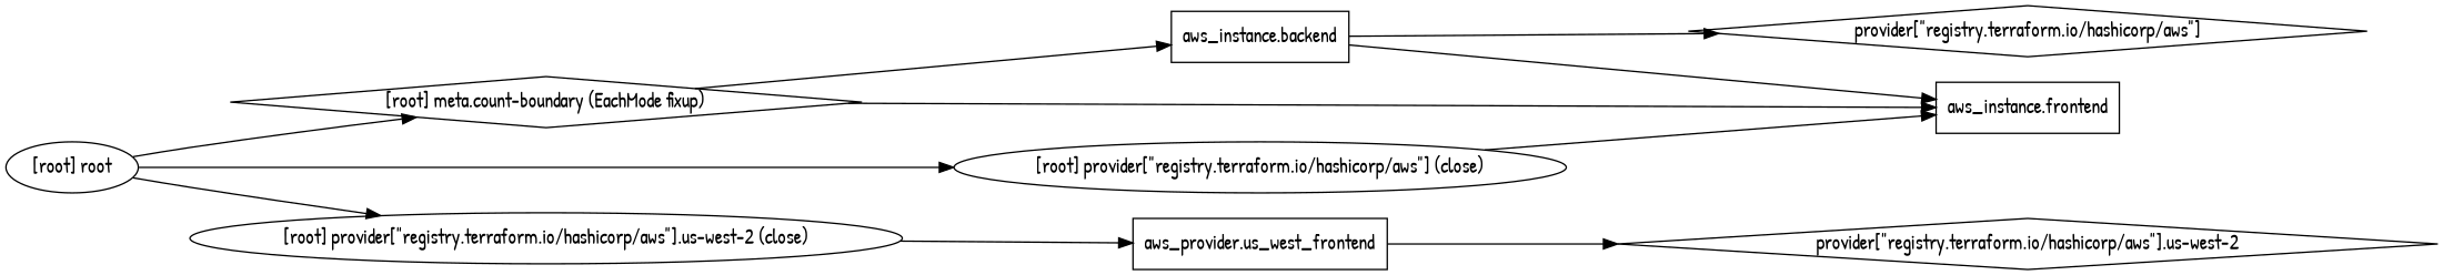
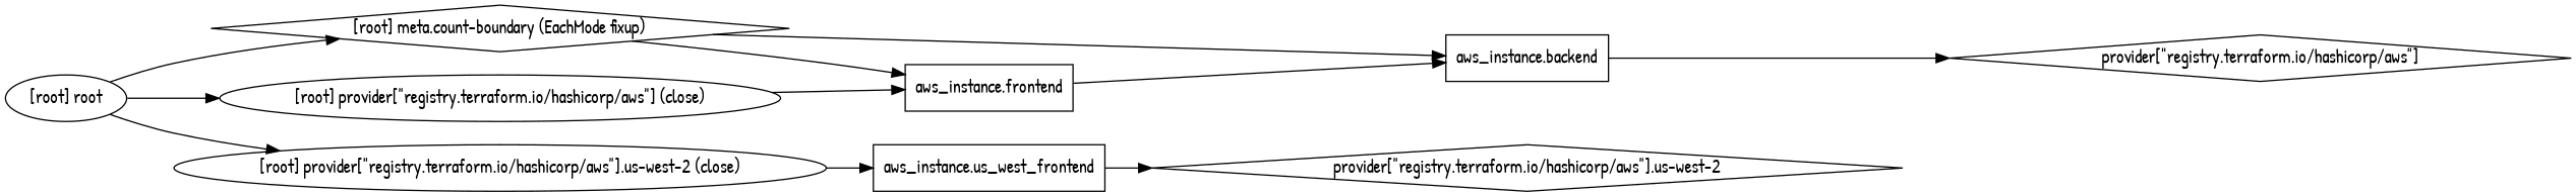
  digraph {
    compound=true
    fontname="Patrick Hand"
    newrank=true
    rankdir=LR
    node [fontname="Patrick Hand"]
    edge [fontname="Patrick Hand"]
    n1 [label="aws_instance.backend" shape=box]
    n2 [label="provider[\"registry.terraform.io/hashicorp/aws\"]" shape=diamond]
    n3 [label="aws_instance.frontend" shape=box]
-   n4 [label="aws_provider.us_west_frontend" shape=box]
+   n4 [label="aws_instance.us_west_frontend" shape=box]
    n5 [label="provider[\"registry.terraform.io/hashicorp/aws\"].us-west-2" shape=diamond]
    "[root] meta.count-boundary (EachMode fixup)" [shape=diamond]
    "[root] provider[\"registry.terraform.io/hashicorp/aws\"] (close)"
    "[root] provider[\"registry.terraform.io/hashicorp/aws\"].us-west-2 (close)"
    "[root] root"
    subgraph sub_1 {
      n1
      n2
      n3
      n4
      n5
      "[root] meta.count-boundary (EachMode fixup)"
      "[root] provider[\"registry.terraform.io/hashicorp/aws\"] (close)"
      "[root] provider[\"registry.terraform.io/hashicorp/aws\"].us-west-2 (close)"
      "[root] root"
    }
    n1 -> n2
-   n1 -> n3
+   n3 -> n1
    n4 -> n5
    "[root] meta.count-boundary (EachMode fixup)" -> n1
    "[root] meta.count-boundary (EachMode fixup)" -> n3
    "[root] provider[\"registry.terraform.io/hashicorp/aws\"] (close)" -> n3
    "[root] provider[\"registry.terraform.io/hashicorp/aws\"].us-west-2 (close)" -> n4
    "[root] root" -> "[root] meta.count-boundary (EachMode fixup)"
    "[root] root" -> "[root] provider[\"registry.terraform.io/hashicorp/aws\"] (close)"
    "[root] root" -> "[root] provider[\"registry.terraform.io/hashicorp/aws\"].us-west-2 (close)"
  }
